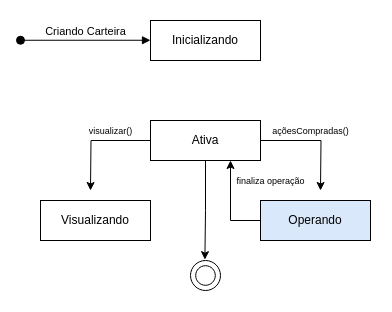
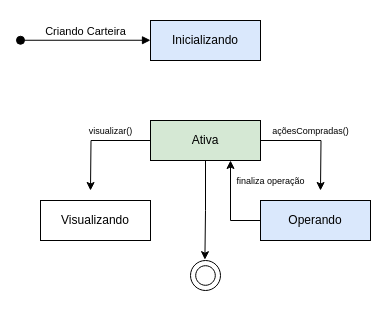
  <mxCell id="0" />
  <mxCell id="1" parent="0" />
  <mxCell id="2" value="Criando Carteira" style="html=1;verticalAlign=bottom;startArrow=oval;startFill=1;endArrow=block;startSize=8;curved=0;rounded=0;" edge="1" parent="1"><mxGeometry width="60" relative="1" as="geometry"><mxPoint x="20" y="39.76" as="sourcePoint" /><mxPoint x="150" y="39.76" as="targetPoint" /></mxGeometry></mxCell>
- <mxCell id="3" value="Inicializando" style="html=1;whiteSpace=wrap;" vertex="1" parent="1"><mxGeometry x="150" y="20" width="110" height="40" as="geometry" /></mxCell>
+ <mxCell id="3" value="Inicializando" style="html=1;whiteSpace=wrap;fillColor=#dae8fc;" vertex="1" parent="1"><mxGeometry x="150" y="20" width="110" height="40" as="geometry" /></mxCell>
  <mxCell id="4" value="&lt;font style=&quot;font-size: 9px;&quot;&gt;visualizar()&lt;/font&gt;" style="edgeStyle=orthogonalEdgeStyle;rounded=0;orthogonalLoop=1;jettySize=auto;html=1;" edge="1" parent="1" source="7"><mxGeometry x="-0.269" y="-10" relative="1" as="geometry"><mxPoint x="90" y="190" as="targetPoint" /><mxPoint as="offset" /></mxGeometry></mxCell>
  <mxCell id="5" value="&lt;font style=&quot;font-size: 9px;&quot;&gt;açõesCompradas()&lt;/font&gt;" style="edgeStyle=orthogonalEdgeStyle;rounded=0;orthogonalLoop=1;jettySize=auto;html=1;" edge="1" parent="1" source="7"><mxGeometry x="-0.095" y="10" relative="1" as="geometry"><mxPoint x="320" y="190" as="targetPoint" /><mxPoint as="offset" /></mxGeometry></mxCell>
  <mxCell id="6" style="edgeStyle=orthogonalEdgeStyle;rounded=0;orthogonalLoop=1;jettySize=auto;html=1;entryX=0.48;entryY=-0.027;entryDx=0;entryDy=0;entryPerimeter=0;" edge="1" parent="1" source="7" target="11"><mxGeometry relative="1" as="geometry"><mxPoint x="205" y="255" as="targetPoint" /></mxGeometry></mxCell>
- <mxCell id="7" value="Ativa" style="html=1;whiteSpace=wrap;" vertex="1" parent="1"><mxGeometry x="150" y="120" width="110" height="40" as="geometry" /></mxCell>
+ <mxCell id="7" value="Ativa" style="html=1;whiteSpace=wrap;fillColor=#d5e8d4;" vertex="1" parent="1"><mxGeometry x="150" y="120" width="110" height="40" as="geometry" /></mxCell>
  <mxCell id="8" value="Visualizando" style="html=1;whiteSpace=wrap;" vertex="1" parent="1"><mxGeometry x="40" y="200" width="110" height="40" as="geometry" /></mxCell>
  <mxCell id="9" value="Operando" style="html=1;whiteSpace=wrap;fillColor=#dae8fc;" vertex="1" parent="1"><mxGeometry x="260" y="200" width="110" height="40" as="geometry" /></mxCell>
  <mxCell id="10" value="&lt;font style=&quot;font-size: 9px;&quot;&gt;finaliza operação&lt;/font&gt;" style="edgeStyle=orthogonalEdgeStyle;rounded=0;orthogonalLoop=1;jettySize=auto;html=1;" edge="1" parent="1" source="9"><mxGeometry x="0.556" y="-40" relative="1" as="geometry"><mxPoint x="230" y="160" as="targetPoint" /><Array as="points"><mxPoint x="230" y="220" /><mxPoint x="230" y="160" /></Array><mxPoint as="offset" /></mxGeometry></mxCell>
  <mxCell id="11" value="" style="verticalLabelPosition=bottom;verticalAlign=top;html=1;shape=mxgraph.basic.donut;dx=5.2;" vertex="1" parent="1"><mxGeometry x="190" y="260" width="30" height="30" as="geometry" /></mxCell>
